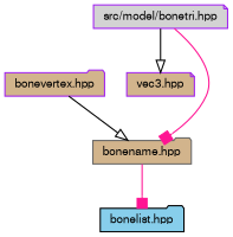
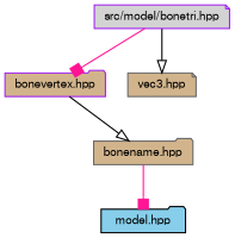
  digraph {
    node [color=purple fillcolor=tan fontname=FreeSans fontsize=10 shape=folder style=filled]
    edge [arrowhead=box color=deeppink fontname=FreeSans fontsize=10 labelfontname=FreeSans labelfontsize=10 style=solid]
    n1 [fillcolor=lightgrey fontcolor=black height=0.2 label="src/model/bonetri.hpp" shape=note width=0.4]
    n2 [height=0.2 label="bonevertex.hpp" width=0.4]
-   n3 [height=0.2 label="vec3.hpp" shape=note width=0.4]
+   n3 [color=gray40 height=0.2 label="vec3.hpp" shape=note width=0.4]
    n4 [color=gray40 height=0.2 label="bonename.hpp" width=0.4]
-   n5 [color=black fillcolor=skyblue height=0.2 label="bonelist.hpp" width=0.4]
-   n1 -> n4
+   n5 [color=black fillcolor=skyblue height=0.2 label="model.hpp" width=0.4]
+   n1 -> n2
    n1 -> n3 [arrowhead=onormal color=black]
    n2 -> n4 [arrowhead=onormal color=black]
    n4 -> n5
  }
